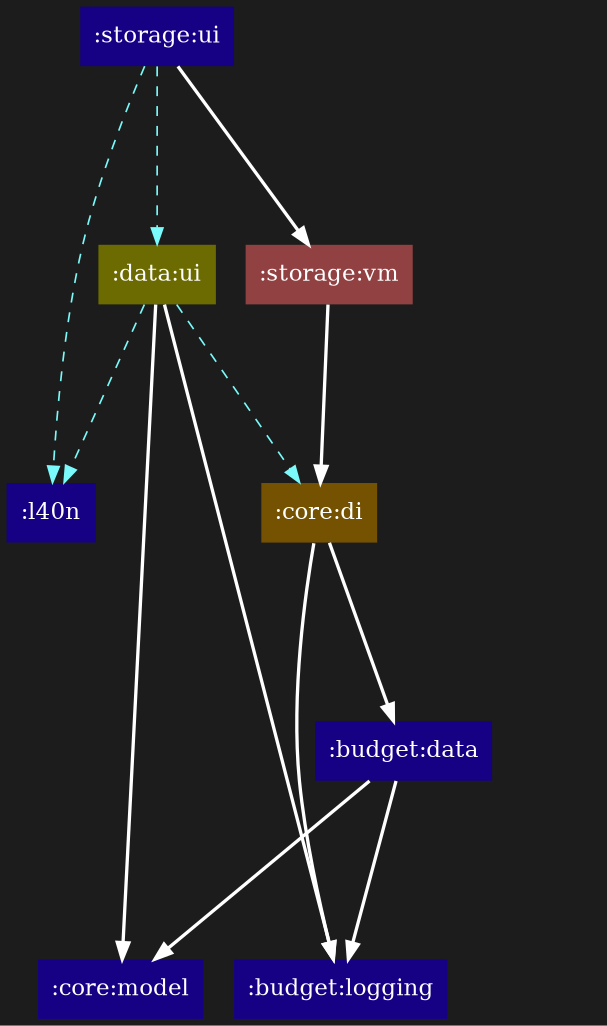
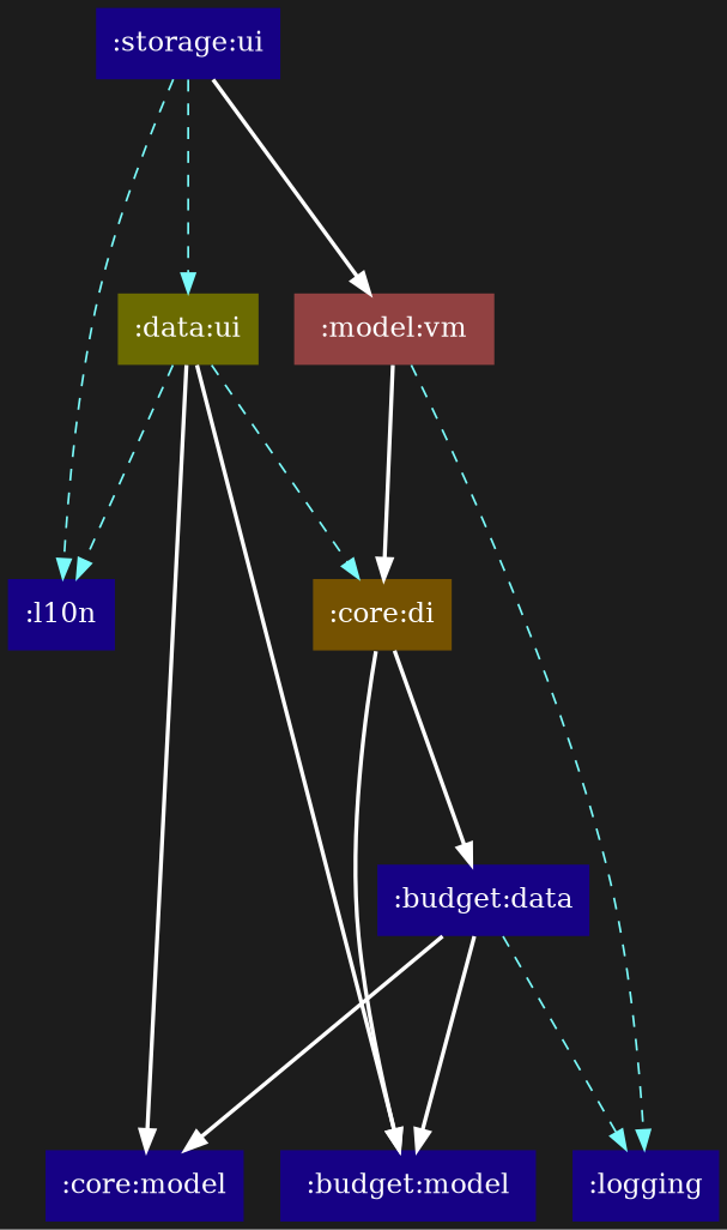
  digraph {
    bgcolor="#1c1c1c"
    rankdir=TB
    ranksep=1.5
    node [color=transparent fillcolor="#160185" fontcolor=white shape=box style=filled]
    edge [arrowhead=normal color=white style=bold]
    ":budget:data"
-   ":budget:model" [label=":budget:logging"]
+   ":budget:model"
    ":core:model"
+   ":logging"
    ":core:di" [fillcolor="#755201"]
    n6 [fillcolor="#6b6b01" label=":data:ui"]
-   ":l10n" [label=":l40n"]
+   ":l10n"
    ":storage:ui"
-   ":storage:vm" [fillcolor="#914141"]
+   ":storage:vm" [fillcolor="#914141" label=":model:vm"]
    ":budget:data" -> ":budget:model"
    ":budget:data" -> ":core:model"
+   ":budget:data" -> ":logging" [color="#7afafa" style=dashed]
    ":core:di" -> ":budget:data"
    ":core:di" -> ":budget:model"
    n6 -> ":budget:model"
    n6 -> ":core:model"
    n6 -> ":core:di" [color="#7afafa" style=dashed]
    n6 -> ":l10n" [color="#7afafa" style=dashed]
    ":storage:ui" -> n6 [color="#7afafa" style=dashed]
    ":storage:ui" -> ":l10n" [color="#7afafa" style=dashed]
    ":storage:ui" -> ":storage:vm"
+   ":storage:vm" -> ":logging" [color="#7afafa" style=dashed]
    ":storage:vm" -> ":core:di"
  }
